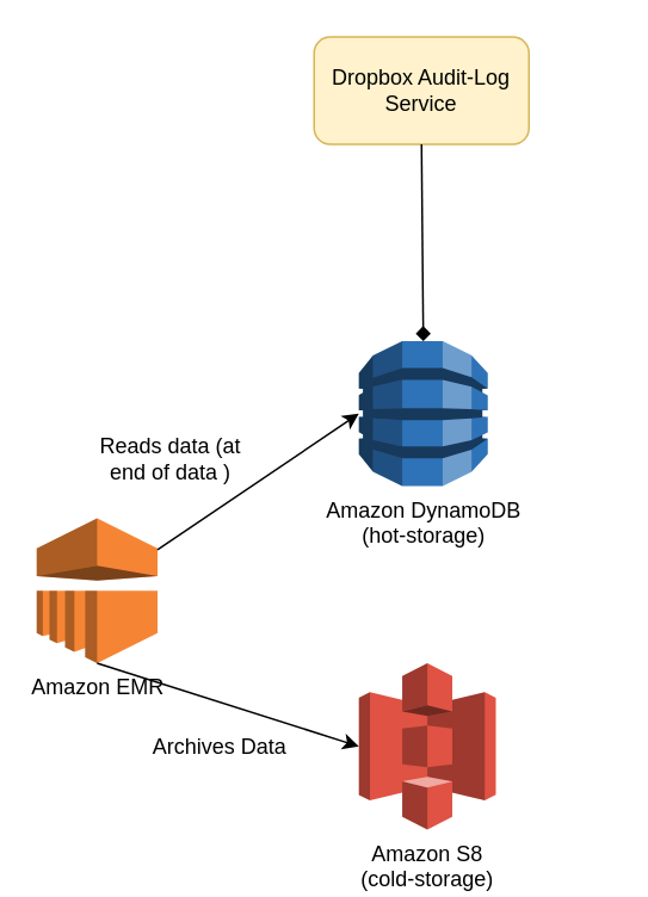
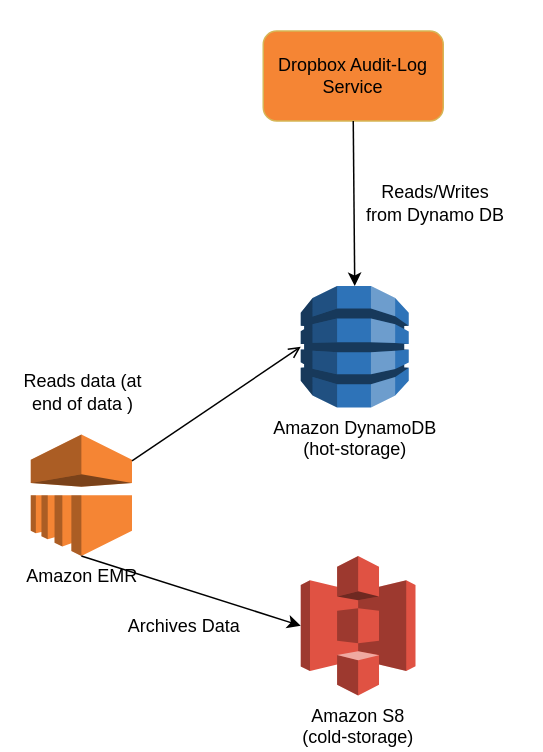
  <mxCell id="0" />
  <mxCell id="1" parent="0" />
  <mxCell id="2" value="&lt;div&gt;Amazon DynamoDB &lt;br&gt;&lt;/div&gt;&lt;div&gt;(hot-storage)&lt;/div&gt;" style="outlineConnect=0;dashed=0;verticalLabelPosition=bottom;verticalAlign=top;align=center;html=1;shape=mxgraph.aws3.dynamo_db;fillColor=#2E73B8;gradientColor=none;" vertex="1" parent="1"><mxGeometry x="200" y="190" width="72" height="81" as="geometry" /></mxCell>
  <mxCell id="3" value="&lt;div&gt;Amazon S8 &lt;br&gt;&lt;/div&gt;&lt;div&gt;(cold-storage)&lt;/div&gt;" style="outlineConnect=0;dashed=0;verticalLabelPosition=bottom;verticalAlign=top;align=center;html=1;shape=mxgraph.aws3.s3;fillColor=#E05243;gradientColor=none;" vertex="1" parent="1"><mxGeometry x="200" y="370" width="76.5" height="93" as="geometry" /></mxCell>
  <mxCell id="4" value="Amazon EMR" style="outlineConnect=0;dashed=0;verticalLabelPosition=bottom;verticalAlign=top;align=center;html=1;shape=mxgraph.aws3.emr;fillColor=#F58534;gradientColor=none;" vertex="1" parent="1"><mxGeometry x="20" y="289" width="67.5" height="81" as="geometry" /></mxCell>
- <mxCell id="5" value="" style="endArrow=classic;html=1;rounded=0;entryX=0;entryY=0.5;entryDx=0;entryDy=0;entryPerimeter=0;" edge="1" parent="1" source="4" target="2"><mxGeometry width="50" height="50" relative="1" as="geometry"><mxPoint x="270" y="290" as="sourcePoint" /><mxPoint x="320" y="240" as="targetPoint" /></mxGeometry></mxCell>
- <mxCell id="6" value="Dropbox Audit-Log Service" style="rounded=1;whiteSpace=wrap;html=1;fillColor=#fff2cc;strokeColor=#d6b656;" vertex="1" parent="1"><mxGeometry x="175" y="20" width="120" height="60" as="geometry" /></mxCell>
- <mxCell id="7" value="" style="endArrow=diamond;html=1;rounded=0;exitX=0.5;exitY=1;exitDx=0;exitDy=0;entryX=0.5;entryY=0;entryDx=0;entryDy=0;entryPerimeter=0;" edge="1" parent="1" source="6" target="2"><mxGeometry width="50" height="50" relative="1" as="geometry"><mxPoint x="270" y="290" as="sourcePoint" /><mxPoint x="320" y="240" as="targetPoint" /></mxGeometry></mxCell>
- <mxCell id="9" value="Reads data (at end of data )" style="text;html=1;strokeColor=none;fillColor=none;align=center;verticalAlign=middle;whiteSpace=wrap;rounded=0;" vertex="1" parent="1"><mxGeometry x="50" y="241" width="90" height="30" as="geometry" /></mxCell>
+ <mxCell id="5" value="" style="endArrow=open;html=1;rounded=0;entryX=0;entryY=0.5;entryDx=0;entryDy=0;entryPerimeter=0;" edge="1" parent="1" source="4" target="2"><mxGeometry width="50" height="50" relative="1" as="geometry"><mxPoint x="270" y="290" as="sourcePoint" /><mxPoint x="320" y="240" as="targetPoint" /></mxGeometry></mxCell>
+ <mxCell id="6" value="Dropbox Audit-Log Service" style="rounded=1;whiteSpace=wrap;html=1;fillColor=#f58534;strokeColor=#d6b656;" vertex="1" parent="1"><mxGeometry x="175" y="20" width="120" height="60" as="geometry" /></mxCell>
+ <mxCell id="7" value="" style="endArrow=classic;html=1;rounded=0;exitX=0.5;exitY=1;exitDx=0;exitDy=0;entryX=0.5;entryY=0;entryDx=0;entryDy=0;entryPerimeter=0;" edge="1" parent="1" source="6" target="2"><mxGeometry width="50" height="50" relative="1" as="geometry"><mxPoint x="270" y="290" as="sourcePoint" /><mxPoint x="320" y="240" as="targetPoint" /></mxGeometry></mxCell>
+ <mxCell id="8" value="Reads/Writes from Dynamo DB" style="text;html=1;strokeColor=none;fillColor=none;align=center;verticalAlign=middle;whiteSpace=wrap;rounded=0;" vertex="1" parent="1"><mxGeometry x="240" y="120" width="100" height="30" as="geometry" /></mxCell>
+ <mxCell id="9" value="Reads data (at end of data )" style="text;html=1;strokeColor=none;fillColor=none;align=center;verticalAlign=middle;whiteSpace=wrap;rounded=0;" vertex="1" parent="1"><mxGeometry x="10" y="246" width="90" height="30" as="geometry" /></mxCell>
  <mxCell id="10" value="" style="endArrow=classic;html=1;rounded=0;exitX=0.5;exitY=1;exitDx=0;exitDy=0;exitPerimeter=0;entryX=0;entryY=0.5;entryDx=0;entryDy=0;entryPerimeter=0;" edge="1" parent="1" source="4" target="3"><mxGeometry width="50" height="50" relative="1" as="geometry"><mxPoint x="270" y="270" as="sourcePoint" /><mxPoint x="320" y="220" as="targetPoint" /></mxGeometry></mxCell>
  <mxCell id="11" value="Archives Data" style="text;html=1;strokeColor=none;fillColor=none;align=center;verticalAlign=middle;whiteSpace=wrap;rounded=0;" vertex="1" parent="1"><mxGeometry x="80" y="401.5" width="85" height="30" as="geometry" /></mxCell>
